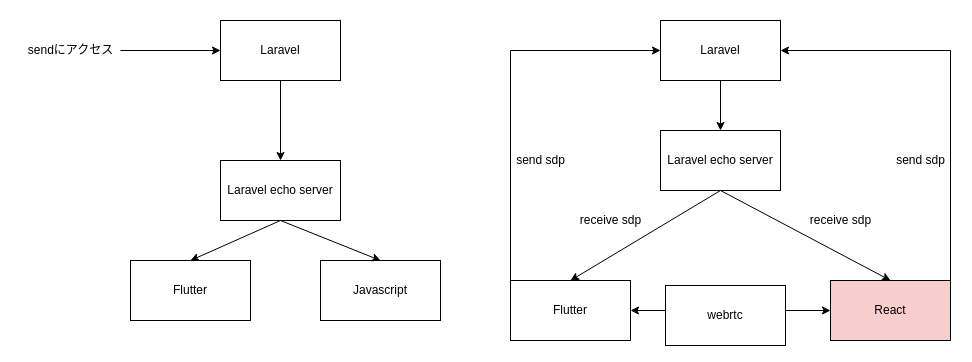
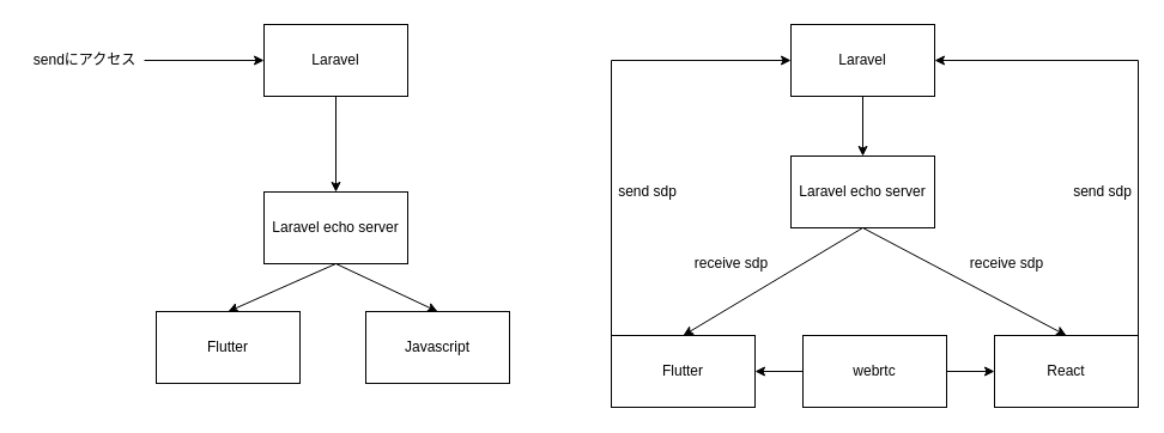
  <mxCell id="0" />
  <mxCell id="1" parent="0" />
  <mxCell id="2" value="Laravel" style="rounded=0;whiteSpace=wrap;html=1;" vertex="1" parent="1"><mxGeometry x="220" y="20" width="120" height="60" as="geometry" /></mxCell>
  <mxCell id="3" value="Laravel echo server" style="rounded=0;whiteSpace=wrap;html=1;" vertex="1" parent="1"><mxGeometry x="220" y="160" width="120" height="60" as="geometry" /></mxCell>
- <mxCell id="4" value="Javascript" style="rounded=0;whiteSpace=wrap;html=1;" vertex="1" parent="1"><mxGeometry x="320" y="260" width="120" height="60" as="geometry" /></mxCell>
+ <mxCell id="4" value="Javascript" style="rounded=0;whiteSpace=wrap;html=1;" vertex="1" parent="1"><mxGeometry x="305" y="260" width="120" height="60" as="geometry" /></mxCell>
  <mxCell id="5" value="Flutter" style="rounded=0;whiteSpace=wrap;html=1;" vertex="1" parent="1"><mxGeometry x="130" y="260" width="120" height="60" as="geometry" /></mxCell>
  <mxCell id="6" value="sendにアクセス" style="text;html=1;align=center;verticalAlign=middle;resizable=0;points=[];autosize=1;strokeColor=none;fillColor=none;" vertex="1" parent="1"><mxGeometry x="20" y="40" width="100" height="20" as="geometry" /></mxCell>
  <mxCell id="7" value="" style="endArrow=classic;html=1;rounded=0;entryX=0;entryY=0.5;entryDx=0;entryDy=0;" edge="1" parent="1" target="2"><mxGeometry width="50" height="50" relative="1" as="geometry"><mxPoint x="120" y="50" as="sourcePoint" /><mxPoint x="320" y="260" as="targetPoint" /></mxGeometry></mxCell>
  <mxCell id="8" value="" style="endArrow=classic;html=1;rounded=0;exitX=0.5;exitY=1;exitDx=0;exitDy=0;" edge="1" parent="1" source="2" target="3"><mxGeometry width="50" height="50" relative="1" as="geometry"><mxPoint x="270" y="310" as="sourcePoint" /><mxPoint x="320" y="260" as="targetPoint" /></mxGeometry></mxCell>
  <mxCell id="9" value="" style="endArrow=classic;html=1;rounded=0;exitX=0.5;exitY=1;exitDx=0;exitDy=0;entryX=0.5;entryY=0;entryDx=0;entryDy=0;" edge="1" parent="1" source="3" target="5"><mxGeometry width="50" height="50" relative="1" as="geometry"><mxPoint x="270" y="310" as="sourcePoint" /><mxPoint x="320" y="260" as="targetPoint" /></mxGeometry></mxCell>
  <mxCell id="10" value="" style="endArrow=classic;html=1;rounded=0;exitX=0.5;exitY=1;exitDx=0;exitDy=0;entryX=0.5;entryY=0;entryDx=0;entryDy=0;" edge="1" parent="1" source="3" target="4"><mxGeometry width="50" height="50" relative="1" as="geometry"><mxPoint x="290" y="230" as="sourcePoint" /><mxPoint x="200" y="270" as="targetPoint" /></mxGeometry></mxCell>
  <mxCell id="11" value="Laravel" style="rounded=0;whiteSpace=wrap;html=1;" vertex="1" parent="1"><mxGeometry x="660" y="20" width="120" height="60" as="geometry" /></mxCell>
  <mxCell id="12" value="Laravel echo server" style="rounded=0;whiteSpace=wrap;html=1;" vertex="1" parent="1"><mxGeometry x="660" y="130" width="120" height="60" as="geometry" /></mxCell>
- <mxCell id="13" value="React" style="rounded=0;whiteSpace=wrap;html=1;fillColor=#f8cecc;" vertex="1" parent="1"><mxGeometry x="830" y="280" width="120" height="60" as="geometry" /></mxCell>
+ <mxCell id="13" value="React" style="rounded=0;whiteSpace=wrap;html=1;" vertex="1" parent="1"><mxGeometry x="830" y="280" width="120" height="60" as="geometry" /></mxCell>
  <mxCell id="14" value="Flutter" style="rounded=0;whiteSpace=wrap;html=1;" vertex="1" parent="1"><mxGeometry x="510" y="280" width="120" height="60" as="geometry" /></mxCell>
  <mxCell id="15" value="" style="endArrow=classic;html=1;rounded=0;exitX=0.5;exitY=1;exitDx=0;exitDy=0;" edge="1" source="11" target="12" parent="1"><mxGeometry width="50" height="50" relative="1" as="geometry"><mxPoint x="650" y="330" as="sourcePoint" /><mxPoint x="700" y="280" as="targetPoint" /></mxGeometry></mxCell>
  <mxCell id="16" value="" style="endArrow=classic;startArrow=classic;html=1;rounded=0;entryX=0;entryY=0.5;entryDx=0;entryDy=0;exitX=1;exitY=0.5;exitDx=0;exitDy=0;" edge="1" parent="1" source="14" target="13"><mxGeometry width="50" height="50" relative="1" as="geometry"><mxPoint x="570" y="300" as="sourcePoint" /><mxPoint x="620" y="250" as="targetPoint" /></mxGeometry></mxCell>
- <mxCell id="17" value="webrtc" style="rounded=0;whiteSpace=wrap;html=1;" vertex="1" parent="1"><mxGeometry x="665" y="285" width="120" height="60" as="geometry" /></mxCell>
+ <mxCell id="17" value="webrtc" style="rounded=0;whiteSpace=wrap;html=1;" vertex="1" parent="1"><mxGeometry x="670" y="280" width="120" height="60" as="geometry" /></mxCell>
  <mxCell id="18" value="" style="endArrow=classic;html=1;rounded=0;exitX=0.5;exitY=1;exitDx=0;exitDy=0;entryX=0.5;entryY=0;entryDx=0;entryDy=0;" edge="1" parent="1" source="12" target="13"><mxGeometry width="50" height="50" relative="1" as="geometry"><mxPoint x="710" y="190" as="sourcePoint" /><mxPoint x="810" y="230" as="targetPoint" /></mxGeometry></mxCell>
  <mxCell id="19" value="" style="endArrow=classic;html=1;rounded=0;exitX=0.5;exitY=1;exitDx=0;exitDy=0;entryX=0.5;entryY=0;entryDx=0;entryDy=0;" edge="1" parent="1" source="12" target="14"><mxGeometry width="50" height="50" relative="1" as="geometry"><mxPoint x="730" y="190" as="sourcePoint" /><mxPoint x="620" y="250" as="targetPoint" /></mxGeometry></mxCell>
  <mxCell id="20" value="" style="endArrow=classic;html=1;rounded=0;exitX=0;exitY=0.5;exitDx=0;exitDy=0;entryX=0;entryY=0.5;entryDx=0;entryDy=0;" edge="1" parent="1" source="14" target="11"><mxGeometry width="50" height="50" relative="1" as="geometry"><mxPoint x="590" y="240" as="sourcePoint" /><mxPoint x="640" y="190" as="targetPoint" /><Array as="points"><mxPoint x="510" y="50" /></Array></mxGeometry></mxCell>
  <mxCell id="21" value="" style="endArrow=classic;html=1;rounded=0;exitX=1;exitY=0.5;exitDx=0;exitDy=0;entryX=1;entryY=0.5;entryDx=0;entryDy=0;" edge="1" parent="1" source="13" target="11"><mxGeometry width="50" height="50" relative="1" as="geometry"><mxPoint x="520" y="320" as="sourcePoint" /><mxPoint x="670" y="60" as="targetPoint" /><Array as="points"><mxPoint x="950" y="50" /></Array></mxGeometry></mxCell>
  <mxCell id="22" value="send sdp" style="text;html=1;align=center;verticalAlign=middle;resizable=0;points=[];autosize=1;strokeColor=none;fillColor=none;" vertex="1" parent="1"><mxGeometry x="510" y="150" width="60" height="20" as="geometry" /></mxCell>
  <mxCell id="23" value="send sdp" style="text;html=1;align=center;verticalAlign=middle;resizable=0;points=[];autosize=1;strokeColor=none;fillColor=none;" vertex="1" parent="1"><mxGeometry x="890" y="150" width="60" height="20" as="geometry" /></mxCell>
  <mxCell id="24" value="receive sdp" style="text;html=1;align=center;verticalAlign=middle;resizable=0;points=[];autosize=1;strokeColor=none;fillColor=none;" vertex="1" parent="1"><mxGeometry x="570" y="210" width="80" height="20" as="geometry" /></mxCell>
  <mxCell id="25" value="receive sdp" style="text;html=1;align=center;verticalAlign=middle;resizable=0;points=[];autosize=1;strokeColor=none;fillColor=none;" vertex="1" parent="1"><mxGeometry x="800" y="210" width="80" height="20" as="geometry" /></mxCell>
